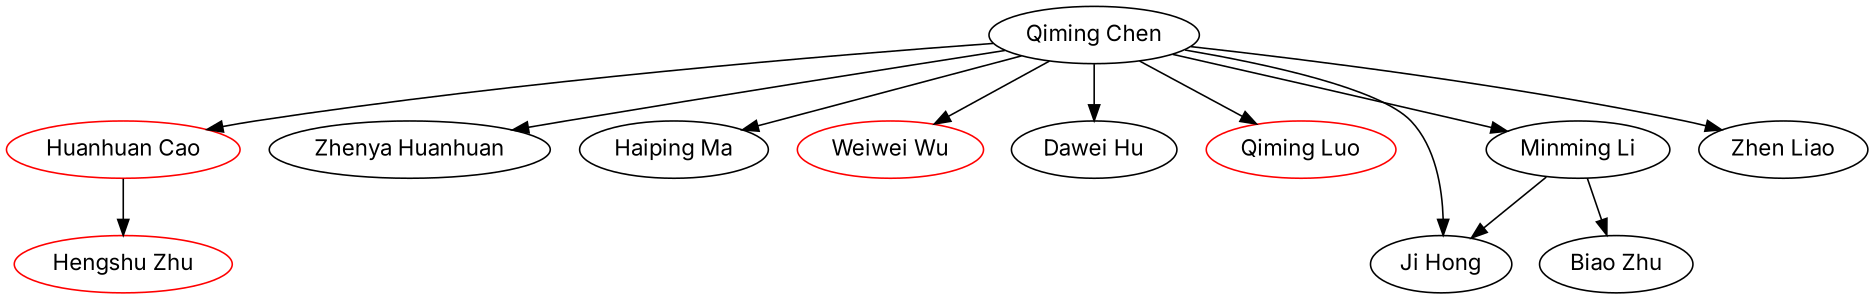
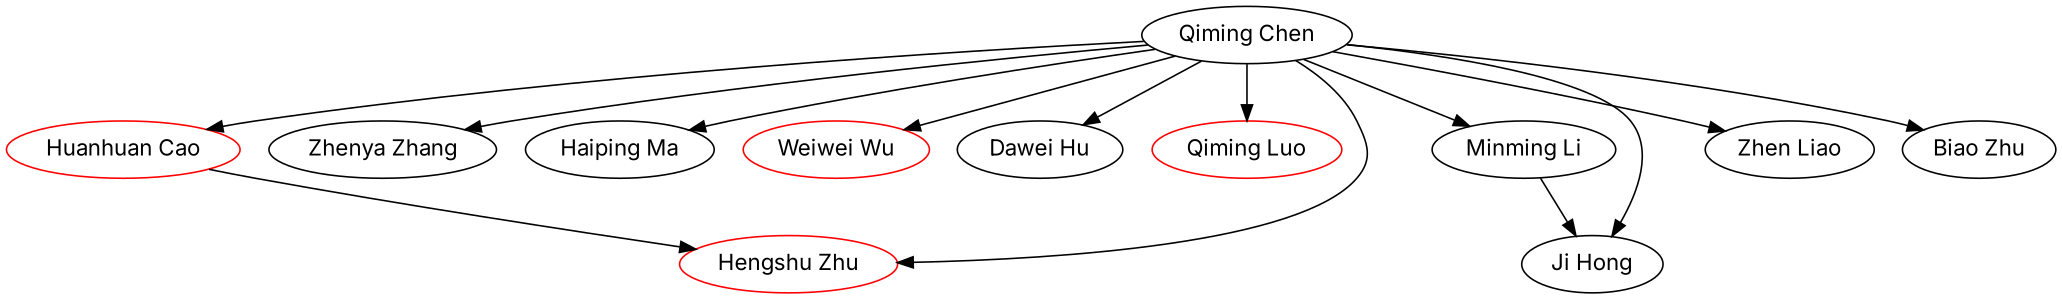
  strict digraph {
    fontname=Inter
    node [fontname=Inter]
    edge [fontname=Inter]
    n1 [label="Qiming Chen"]
    "Huanhuan Cao" [color=red]
-   "Zhenya Zhang" [label="Zhenya Huanhuan"]
+   "Zhenya Zhang"
    "Haiping Ma"
    "Weiwei Wu" [color=red]
    "Dawei Hu"
    "Qiming Luo" [color=red]
    "Minming Li"
    "Hengshu Zhu" [color=red]
    "Ji Hong"
    "Zhen Liao"
    n12 [label="Biao Zhu"]
    n1 -> "Huanhuan Cao"
    n1 -> "Zhenya Zhang"
    n1 -> "Haiping Ma"
    n1 -> "Weiwei Wu"
    n1 -> "Dawei Hu"
    n1 -> "Qiming Luo"
    n1 -> "Minming Li"
+   n1 -> "Hengshu Zhu"
    n1 -> "Ji Hong"
    n1 -> "Zhen Liao"
-   "Minming Li" -> n12
+   n1 -> n12
    "Huanhuan Cao" -> "Hengshu Zhu"
    "Minming Li" -> "Ji Hong"
  }
